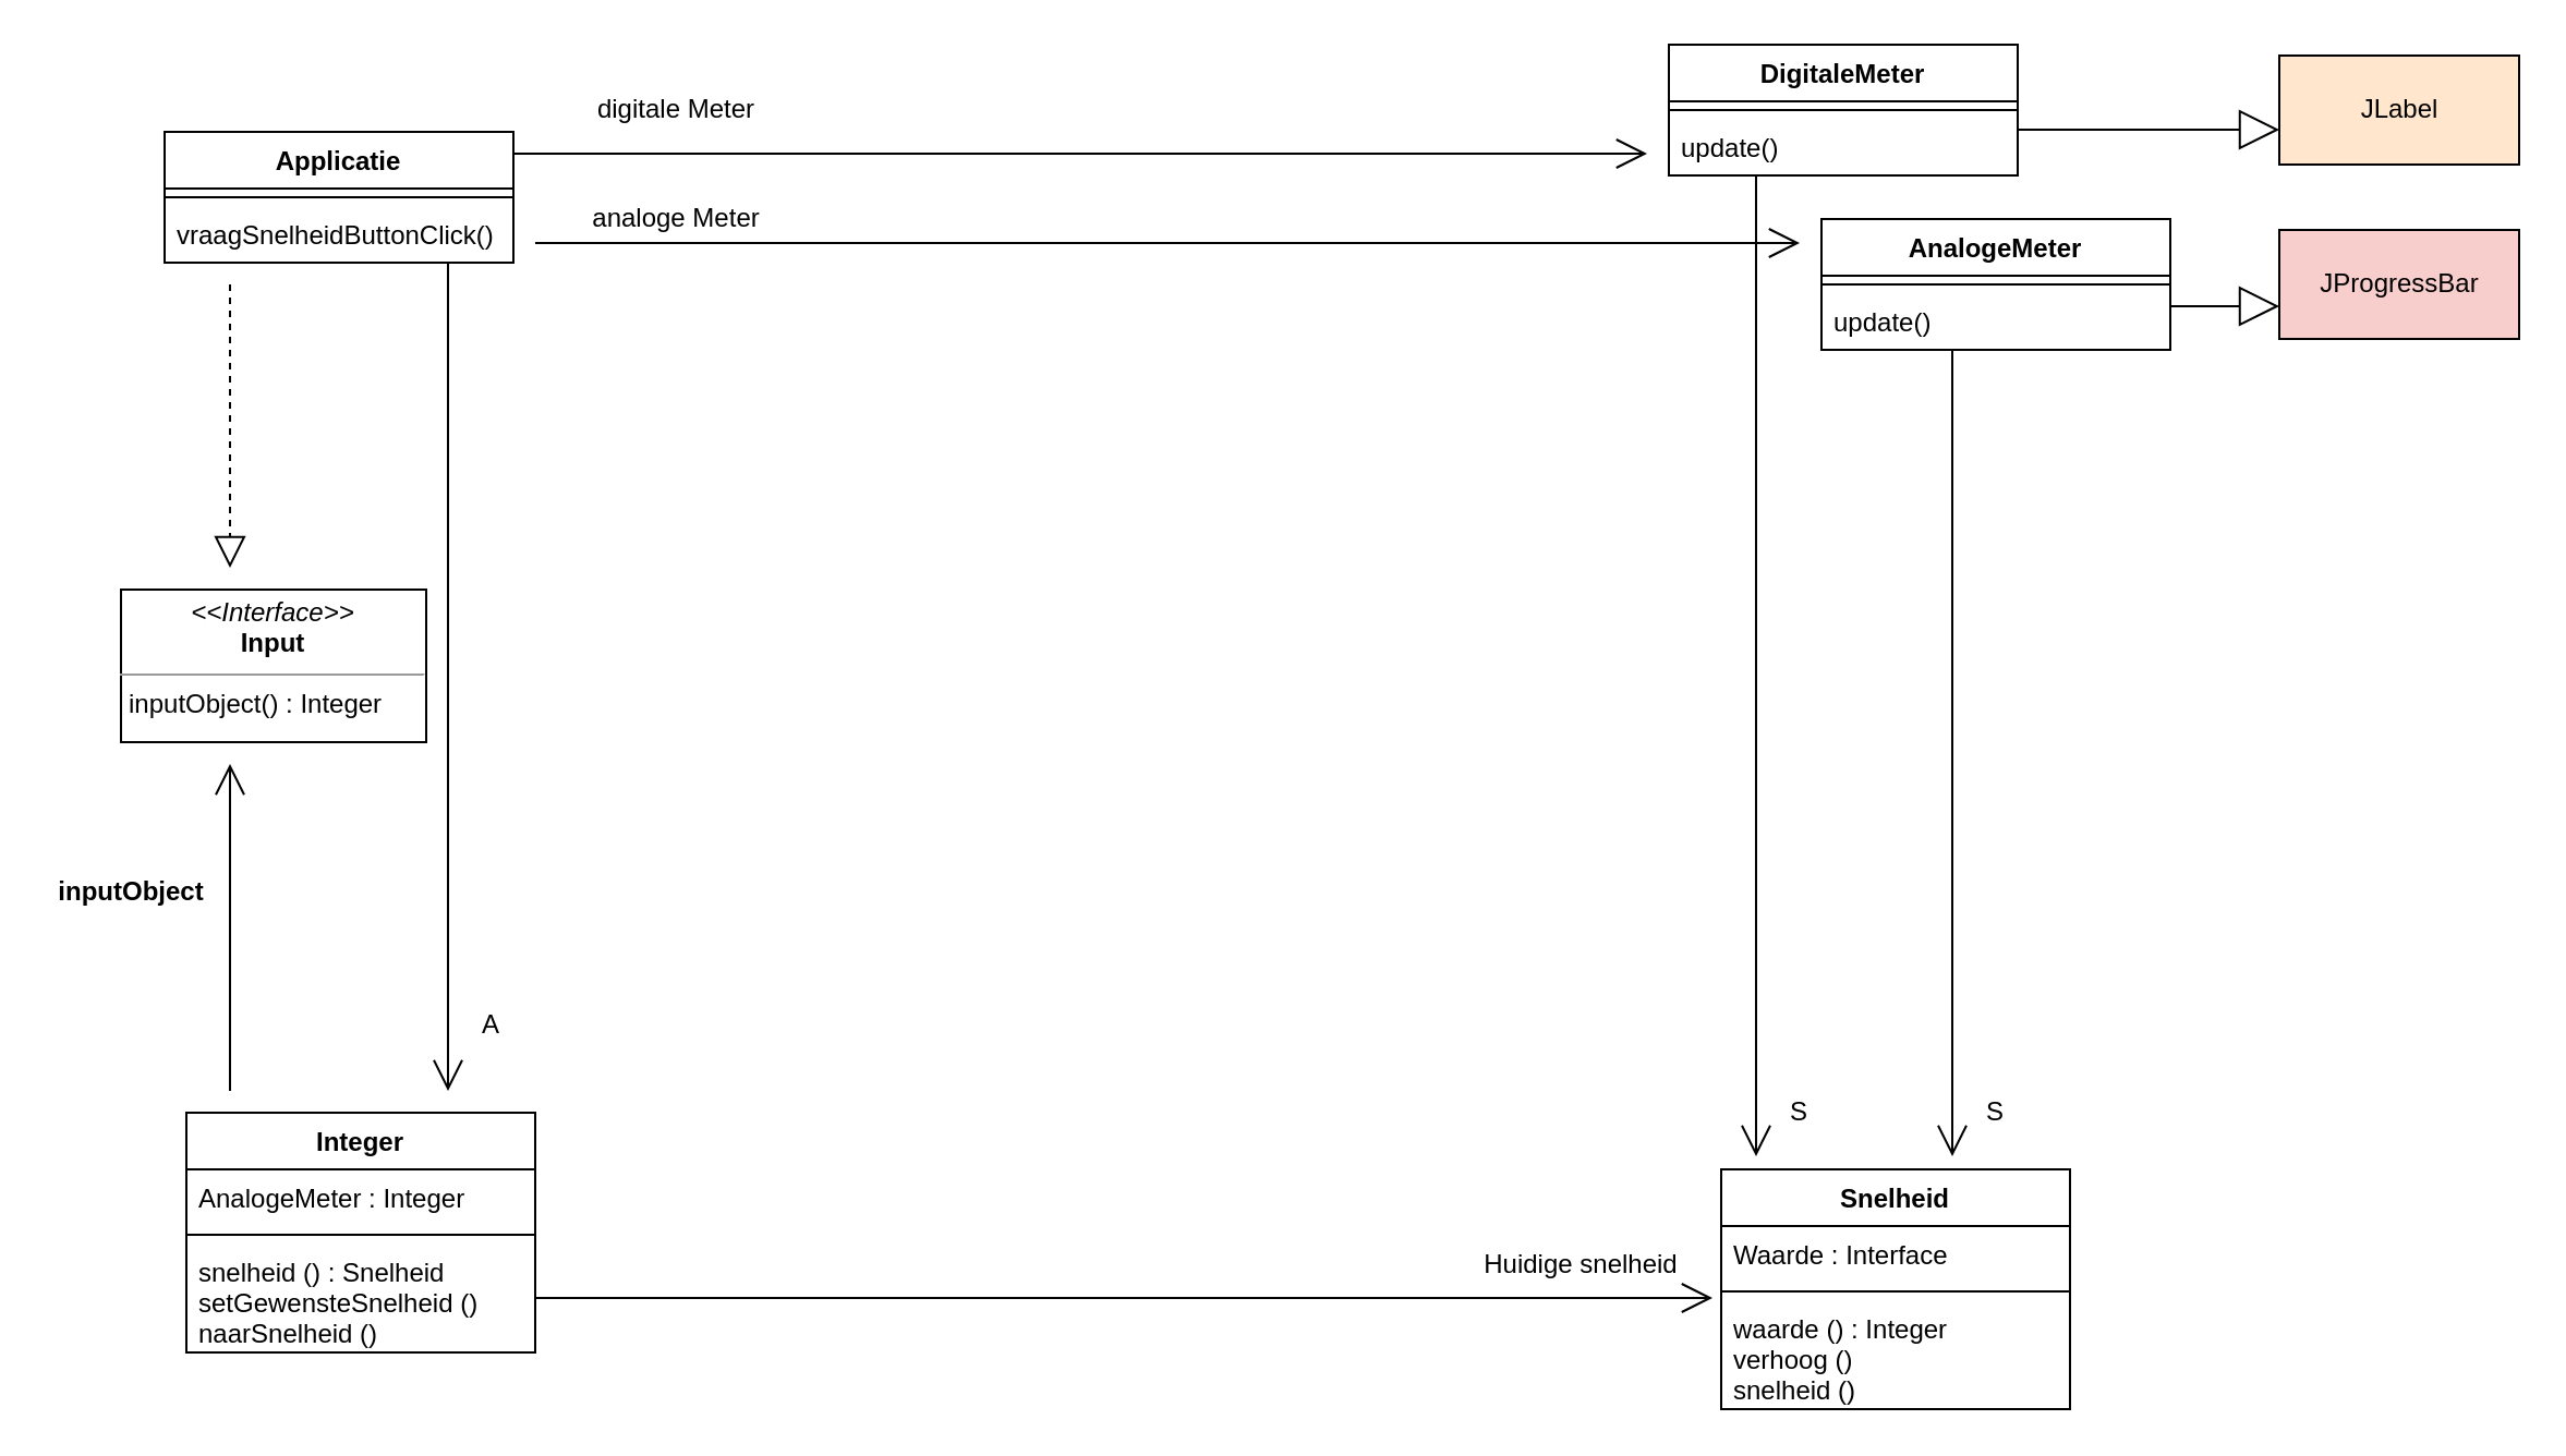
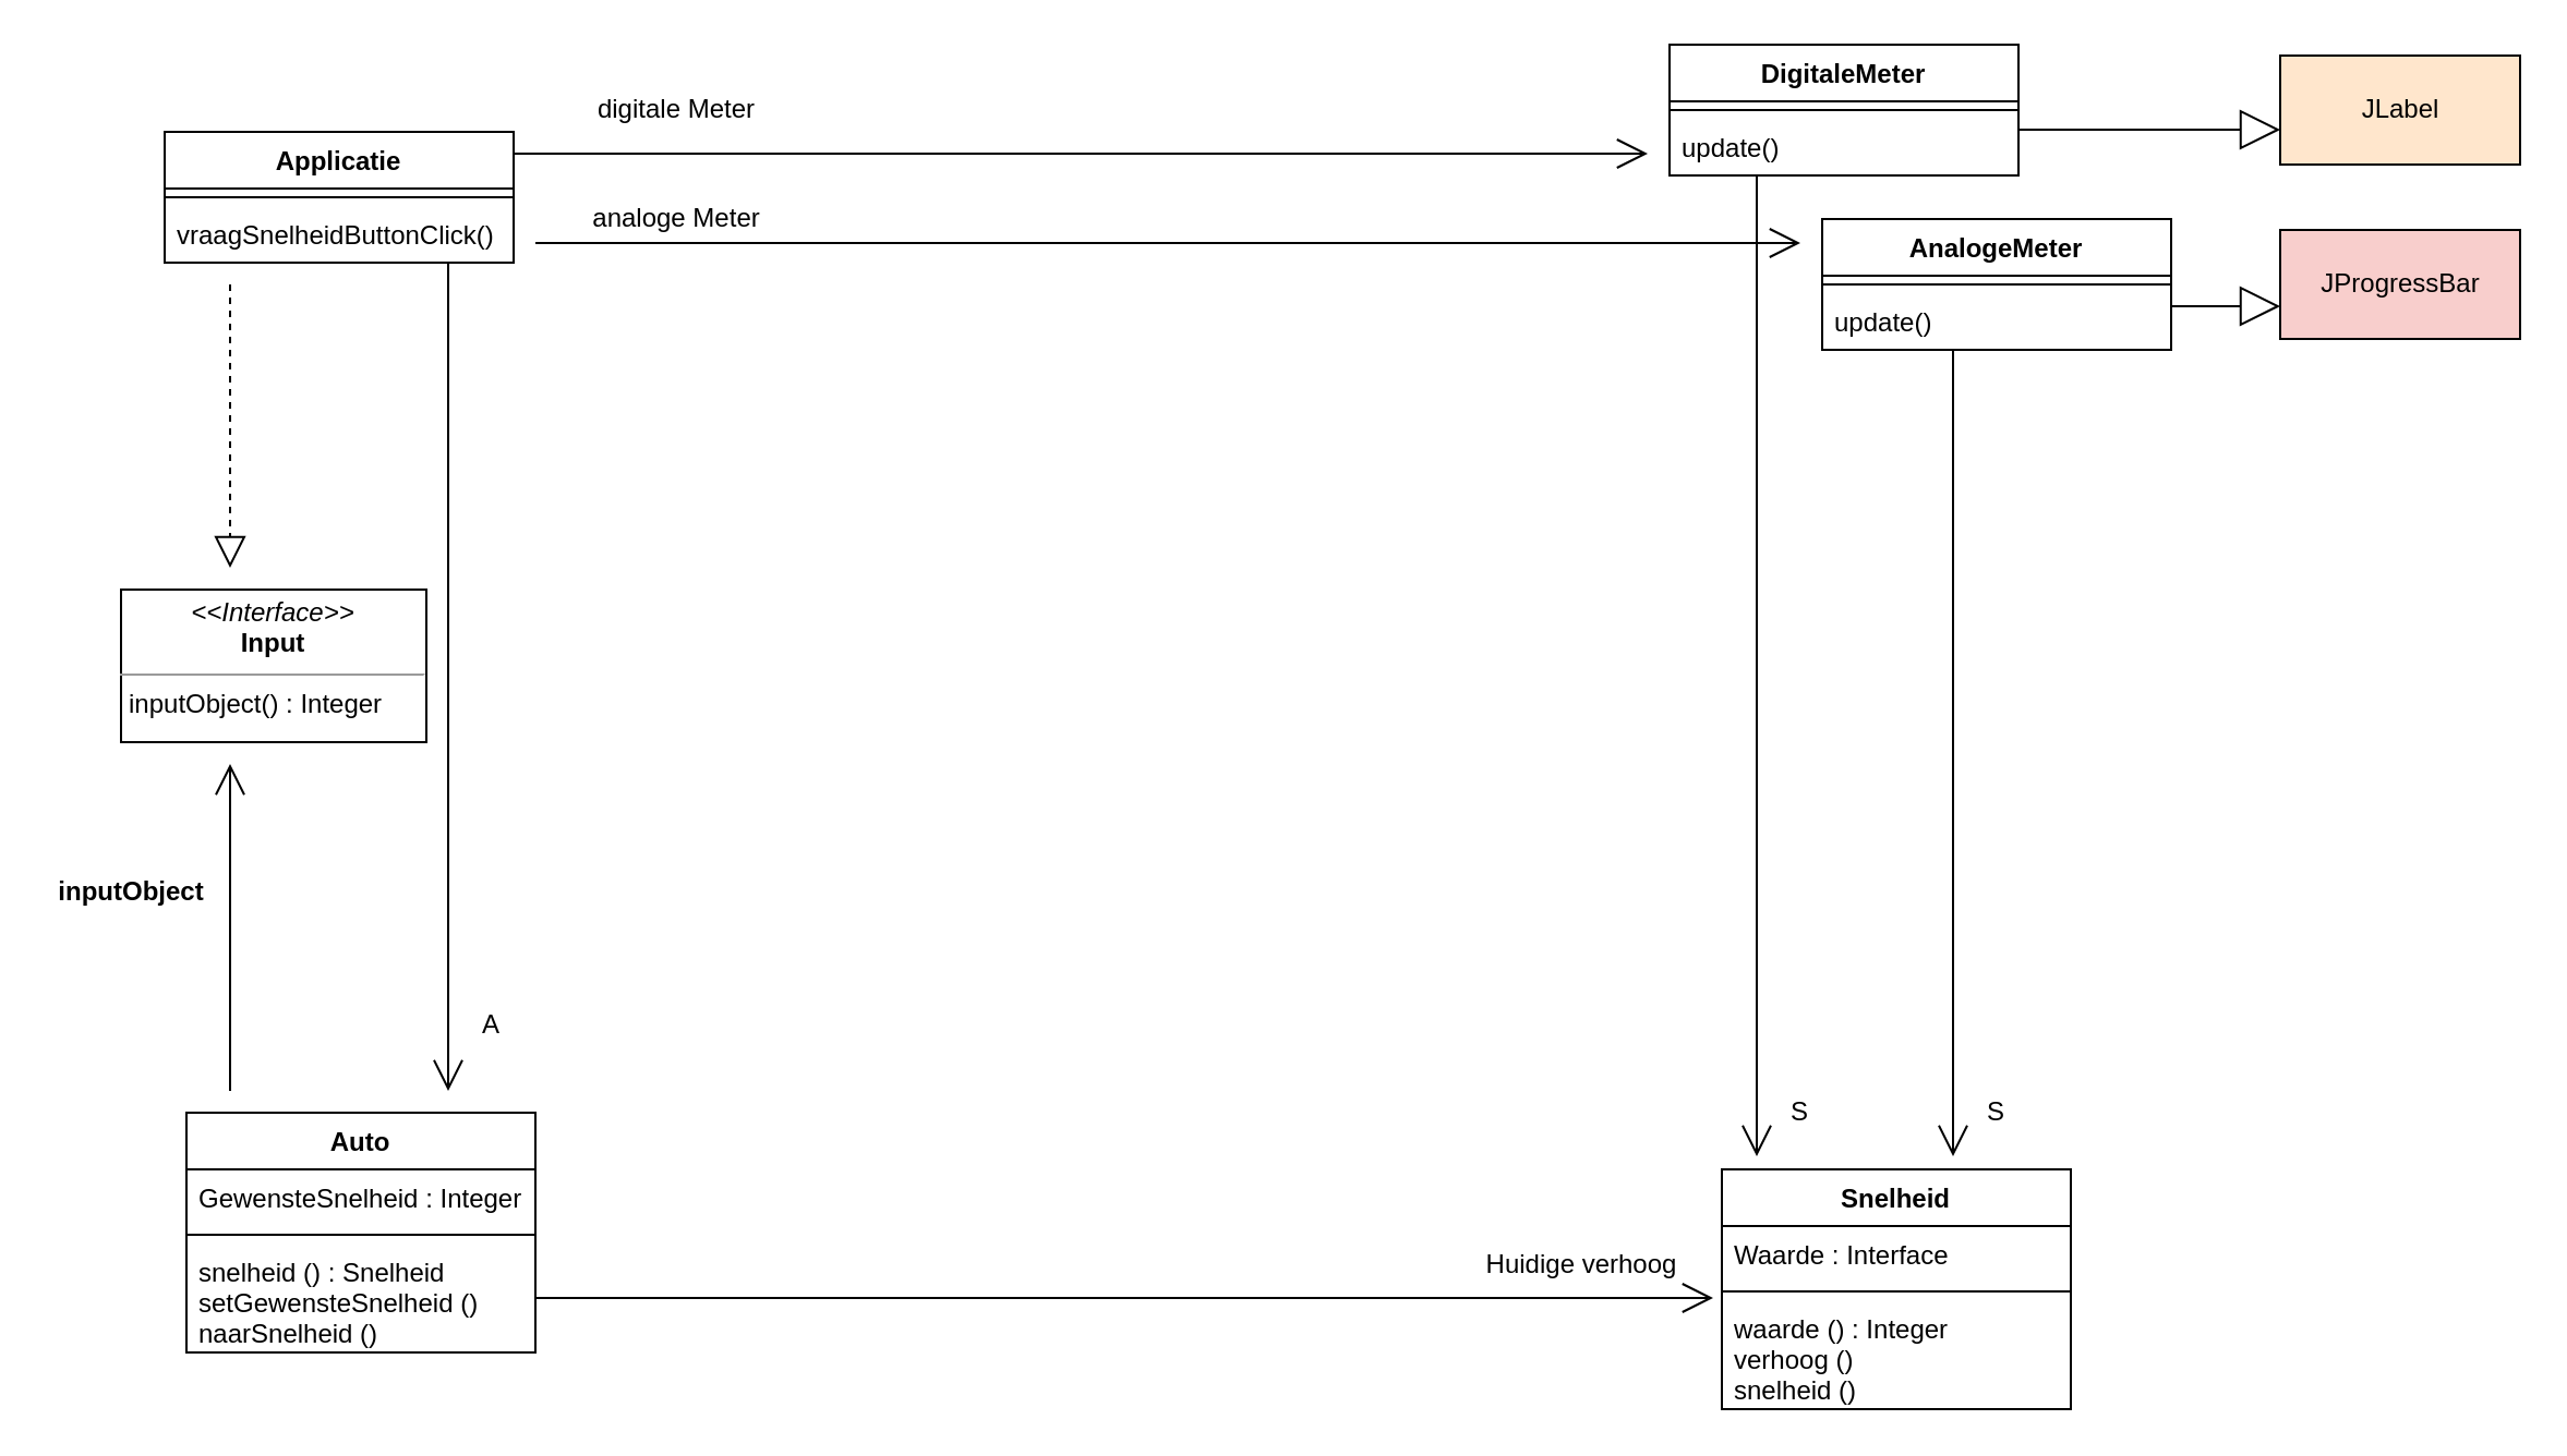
  <mxCell id="0" />
  <mxCell id="1" parent="0" />
  <mxCell id="2" value="Snelheid" style="swimlane;fontStyle=1;align=center;verticalAlign=top;childLayout=stackLayout;horizontal=1;startSize=26;horizontalStack=0;resizeParent=1;resizeParentMax=0;resizeLast=0;collapsible=1;marginBottom=0;" parent="1" vertex="1"><mxGeometry x="789" y="536" width="160" height="110" as="geometry" /></mxCell>
  <mxCell id="3" value="Waarde : Interface" style="text;strokeColor=none;fillColor=none;align=left;verticalAlign=top;spacingLeft=4;spacingRight=4;overflow=hidden;rotatable=0;points=[[0,0.5],[1,0.5]];portConstraint=eastwest;" parent="2" vertex="1"><mxGeometry y="26" width="160" height="26" as="geometry" /></mxCell>
  <mxCell id="4" value="" style="line;strokeWidth=1;fillColor=none;align=left;verticalAlign=middle;spacingTop=-1;spacingLeft=3;spacingRight=3;rotatable=0;labelPosition=right;points=[];portConstraint=eastwest;" parent="2" vertex="1"><mxGeometry y="52" width="160" height="8" as="geometry" /></mxCell>
  <mxCell id="5" value="waarde () : Integer&#10;verhoog ()&#10;snelheid ()" style="text;strokeColor=none;fillColor=none;align=left;verticalAlign=top;spacingLeft=4;spacingRight=4;overflow=hidden;rotatable=0;points=[[0,0.5],[1,0.5]];portConstraint=eastwest;" parent="2" vertex="1"><mxGeometry y="60" width="160" height="50" as="geometry" /></mxCell>
  <mxCell id="6" value="" style="endArrow=open;endFill=1;endSize=12;html=1;exitX=1;exitY=0.5;exitDx=0;exitDy=0;" parent="1" source="33" edge="1"><mxGeometry width="160" relative="1" as="geometry"><mxPoint x="705" y="390" as="sourcePoint" /><mxPoint x="785" y="595" as="targetPoint" /></mxGeometry></mxCell>
  <mxCell id="7" value="" style="endArrow=open;endFill=1;endSize=12;html=1;" parent="1" edge="1"><mxGeometry width="160" relative="1" as="geometry"><mxPoint x="805" y="80" as="sourcePoint" /><mxPoint x="805" y="530" as="targetPoint" /></mxGeometry></mxCell>
  <mxCell id="8" value="" style="endArrow=open;endFill=1;endSize=12;html=1;" parent="1" edge="1"><mxGeometry width="160" relative="1" as="geometry"><mxPoint x="235" y="70" as="sourcePoint" /><mxPoint x="755" y="70" as="targetPoint" /></mxGeometry></mxCell>
  <mxCell id="9" value="" style="endArrow=open;endFill=1;endSize=12;html=1;" parent="1" edge="1"><mxGeometry width="160" relative="1" as="geometry"><mxPoint x="245" y="111" as="sourcePoint" /><mxPoint x="825" y="111" as="targetPoint" /></mxGeometry></mxCell>
  <mxCell id="10" value="AnalogeMeter" style="swimlane;fontStyle=1;align=center;verticalAlign=top;childLayout=stackLayout;horizontal=1;startSize=26;horizontalStack=0;resizeParent=1;resizeParentMax=0;resizeLast=0;collapsible=1;marginBottom=0;" parent="1" vertex="1"><mxGeometry x="835" y="100" width="160" height="60" as="geometry" /></mxCell>
  <mxCell id="11" value="" style="line;strokeWidth=1;fillColor=none;align=left;verticalAlign=middle;spacingTop=-1;spacingLeft=3;spacingRight=3;rotatable=0;labelPosition=right;points=[];portConstraint=eastwest;" parent="10" vertex="1"><mxGeometry y="26" width="160" height="8" as="geometry" /></mxCell>
  <mxCell id="12" value="update()" style="text;strokeColor=none;fillColor=none;align=left;verticalAlign=top;spacingLeft=4;spacingRight=4;overflow=hidden;rotatable=0;points=[[0,0.5],[1,0.5]];portConstraint=eastwest;" parent="10" vertex="1"><mxGeometry y="34" width="160" height="26" as="geometry" /></mxCell>
  <mxCell id="13" value="" style="endArrow=open;endFill=1;endSize=12;html=1;" parent="10" edge="1"><mxGeometry width="160" relative="1" as="geometry"><mxPoint x="60" y="60" as="sourcePoint" /><mxPoint x="60" y="430" as="targetPoint" /></mxGeometry></mxCell>
  <mxCell id="14" value="DigitaleMeter" style="swimlane;fontStyle=1;align=center;verticalAlign=top;childLayout=stackLayout;horizontal=1;startSize=26;horizontalStack=0;resizeParent=1;resizeParentMax=0;resizeLast=0;collapsible=1;marginBottom=0;" parent="1" vertex="1"><mxGeometry x="765" y="20" width="160" height="60" as="geometry" /></mxCell>
  <mxCell id="15" value="" style="line;strokeWidth=1;fillColor=none;align=left;verticalAlign=middle;spacingTop=-1;spacingLeft=3;spacingRight=3;rotatable=0;labelPosition=right;points=[];portConstraint=eastwest;" parent="14" vertex="1"><mxGeometry y="26" width="160" height="8" as="geometry" /></mxCell>
  <mxCell id="16" value="update()" style="text;strokeColor=none;fillColor=none;align=left;verticalAlign=top;spacingLeft=4;spacingRight=4;overflow=hidden;rotatable=0;points=[[0,0.5],[1,0.5]];portConstraint=eastwest;" parent="14" vertex="1"><mxGeometry y="34" width="160" height="26" as="geometry" /></mxCell>
  <mxCell id="17" value="S" style="text;html=1;strokeColor=none;fillColor=none;align=center;verticalAlign=middle;whiteSpace=wrap;rounded=0;" parent="1" vertex="1"><mxGeometry x="805" y="500" width="40" height="20" as="geometry" /></mxCell>
  <mxCell id="18" value="S" style="text;html=1;strokeColor=none;fillColor=none;align=center;verticalAlign=middle;whiteSpace=wrap;rounded=0;" parent="1" vertex="1"><mxGeometry x="895" y="500" width="40" height="20" as="geometry" /></mxCell>
- <mxCell id="19" value="Huidige snelheid" style="text;html=1;strokeColor=none;fillColor=none;align=center;verticalAlign=middle;whiteSpace=wrap;rounded=0;" parent="1" vertex="1"><mxGeometry x="675" y="570" width="100" height="20" as="geometry" /></mxCell>
+ <mxCell id="19" value="Huidige verhoog" style="text;html=1;strokeColor=none;fillColor=none;align=center;verticalAlign=middle;whiteSpace=wrap;rounded=0;" parent="1" vertex="1"><mxGeometry x="675" y="570" width="100" height="20" as="geometry" /></mxCell>
  <mxCell id="20" value="digitale Meter" style="text;html=1;strokeColor=none;fillColor=none;align=center;verticalAlign=middle;whiteSpace=wrap;rounded=0;" parent="1" vertex="1"><mxGeometry x="265" y="40" width="90" height="20" as="geometry" /></mxCell>
  <mxCell id="21" value="analoge Meter" style="text;html=1;strokeColor=none;fillColor=none;align=center;verticalAlign=middle;whiteSpace=wrap;rounded=0;" parent="1" vertex="1"><mxGeometry x="265" y="90" width="90" height="20" as="geometry" /></mxCell>
  <mxCell id="22" value="JLabel" style="html=1;fillColor=#ffe6cc;" parent="1" vertex="1"><mxGeometry x="1045" y="25" width="110" height="50" as="geometry" /></mxCell>
  <mxCell id="23" value="JProgressBar" style="html=1;fillColor=#f8cecc;" parent="1" vertex="1"><mxGeometry x="1045" y="105" width="110" height="50" as="geometry" /></mxCell>
  <mxCell id="24" value="" style="endArrow=block;endSize=16;endFill=0;html=1;" parent="1" edge="1"><mxGeometry width="160" relative="1" as="geometry"><mxPoint x="995" y="140" as="sourcePoint" /><mxPoint x="1045" y="140" as="targetPoint" /></mxGeometry></mxCell>
  <mxCell id="25" value="" style="endArrow=block;endSize=16;endFill=0;html=1;" parent="1" edge="1"><mxGeometry width="160" relative="1" as="geometry"><mxPoint x="925" y="59" as="sourcePoint" /><mxPoint x="1045" y="59" as="targetPoint" /></mxGeometry></mxCell>
  <mxCell id="26" value="&lt;p style=&quot;margin: 0px ; margin-top: 4px ; text-align: center&quot;&gt;&lt;i&gt;&amp;lt;&amp;lt;Interface&amp;gt;&amp;gt;&lt;/i&gt;&lt;br&gt;&lt;b&gt;Input&lt;/b&gt;&lt;/p&gt;&lt;hr size=&quot;1&quot;&gt;&lt;p style=&quot;margin: 0px ; margin-left: 4px&quot;&gt;&lt;span&gt;inputObject() : Integer&lt;/span&gt;&lt;br&gt;&lt;/p&gt;" style="verticalAlign=top;align=left;overflow=fill;fontSize=12;fontFamily=Helvetica;html=1;" vertex="1" parent="1"><mxGeometry x="55" y="270" width="140" height="70" as="geometry" /></mxCell>
  <mxCell id="27" value="Applicatie" style="swimlane;fontStyle=1;align=center;verticalAlign=top;childLayout=stackLayout;horizontal=1;startSize=26;horizontalStack=0;resizeParent=1;resizeParentMax=0;resizeLast=0;collapsible=1;marginBottom=0;" parent="1" vertex="1"><mxGeometry x="75" y="60" width="160" height="60" as="geometry" /></mxCell>
  <mxCell id="28" value="" style="line;strokeWidth=1;fillColor=none;align=left;verticalAlign=middle;spacingTop=-1;spacingLeft=3;spacingRight=3;rotatable=0;labelPosition=right;points=[];portConstraint=eastwest;" parent="27" vertex="1"><mxGeometry y="26" width="160" height="8" as="geometry" /></mxCell>
  <mxCell id="29" value="vraagSnelheidButtonClick()" style="text;strokeColor=none;fillColor=none;align=left;verticalAlign=top;spacingLeft=4;spacingRight=4;overflow=hidden;rotatable=0;points=[[0,0.5],[1,0.5]];portConstraint=eastwest;" parent="27" vertex="1"><mxGeometry y="34" width="160" height="26" as="geometry" /></mxCell>
- <mxCell id="30" value="Integer" style="swimlane;fontStyle=1;align=center;verticalAlign=top;childLayout=stackLayout;horizontal=1;startSize=26;horizontalStack=0;resizeParent=1;resizeParentMax=0;resizeLast=0;collapsible=1;marginBottom=0;" parent="1" vertex="1"><mxGeometry x="85" y="510" width="160" height="110" as="geometry" /></mxCell>
- <mxCell id="31" value="AnalogeMeter : Integer" style="text;strokeColor=none;fillColor=none;align=left;verticalAlign=top;spacingLeft=4;spacingRight=4;overflow=hidden;rotatable=0;points=[[0,0.5],[1,0.5]];portConstraint=eastwest;" parent="30" vertex="1"><mxGeometry y="26" width="160" height="26" as="geometry" /></mxCell>
+ <mxCell id="30" value="Auto" style="swimlane;fontStyle=1;align=center;verticalAlign=top;childLayout=stackLayout;horizontal=1;startSize=26;horizontalStack=0;resizeParent=1;resizeParentMax=0;resizeLast=0;collapsible=1;marginBottom=0;" parent="1" vertex="1"><mxGeometry x="85" y="510" width="160" height="110" as="geometry" /></mxCell>
+ <mxCell id="31" value="GewensteSnelheid : Integer" style="text;strokeColor=none;fillColor=none;align=left;verticalAlign=top;spacingLeft=4;spacingRight=4;overflow=hidden;rotatable=0;points=[[0,0.5],[1,0.5]];portConstraint=eastwest;" parent="30" vertex="1"><mxGeometry y="26" width="160" height="26" as="geometry" /></mxCell>
  <mxCell id="32" value="" style="line;strokeWidth=1;fillColor=none;align=left;verticalAlign=middle;spacingTop=-1;spacingLeft=3;spacingRight=3;rotatable=0;labelPosition=right;points=[];portConstraint=eastwest;" parent="30" vertex="1"><mxGeometry y="52" width="160" height="8" as="geometry" /></mxCell>
  <mxCell id="33" value="snelheid () : Snelheid&#10;setGewensteSnelheid ()&#10;naarSnelheid ()" style="text;strokeColor=none;fillColor=none;align=left;verticalAlign=top;spacingLeft=4;spacingRight=4;overflow=hidden;rotatable=0;points=[[0,0.5],[1,0.5]];portConstraint=eastwest;" parent="30" vertex="1"><mxGeometry y="60" width="160" height="50" as="geometry" /></mxCell>
  <mxCell id="34" value="" style="endArrow=open;endFill=1;endSize=12;html=1;" parent="1" edge="1"><mxGeometry width="160" relative="1" as="geometry"><mxPoint x="205" y="120" as="sourcePoint" /><mxPoint x="205" y="500" as="targetPoint" /></mxGeometry></mxCell>
  <mxCell id="35" value="A&lt;span style=&quot;color: rgba(0 , 0 , 0 , 0) ; font-family: monospace ; font-size: 0px&quot;&gt;%3CmxGraphModel%3E%3Croot%3E%3CmxCell%20id%3D%220%22%2F%3E%3CmxCell%20id%3D%221%22%20parent%3D%220%22%2F%3E%3CmxCell%20id%3D%222%22%20value%3D%22S%22%20style%3D%22text%3Bhtml%3D1%3BstrokeColor%3Dnone%3BfillColor%3Dnone%3Balign%3Dcenter%3BverticalAlign%3Dmiddle%3BwhiteSpace%3Dwrap%3Brounded%3D0%3B%22%20vertex%3D%221%22%20parent%3D%221%22%3E%3CmxGeometry%20x%3D%22430%22%20y%3D%22530%22%20width%3D%2240%22%20height%3D%2220%22%20as%3D%22geometry%22%2F%3E%3C%2FmxCell%3E%3C%2Froot%3E%3C%2FmxGraphModel%3E&lt;/span&gt;" style="text;html=1;strokeColor=none;fillColor=none;align=center;verticalAlign=middle;whiteSpace=wrap;rounded=0;" parent="1" vertex="1"><mxGeometry x="205" y="460" width="40" height="20" as="geometry" /></mxCell>
  <mxCell id="36" value="" style="endArrow=block;dashed=1;endFill=0;endSize=12;html=1;" edge="1" parent="1"><mxGeometry width="160" relative="1" as="geometry"><mxPoint x="105" y="130" as="sourcePoint" /><mxPoint x="105" y="260" as="targetPoint" /></mxGeometry></mxCell>
  <mxCell id="37" value="" style="endArrow=open;endFill=1;endSize=12;html=1;" edge="1" parent="1"><mxGeometry width="160" relative="1" as="geometry"><mxPoint x="105" y="500" as="sourcePoint" /><mxPoint x="105" y="350" as="targetPoint" /></mxGeometry></mxCell>
  <mxCell id="38" value="inputObject" style="text;align=center;fontStyle=1;verticalAlign=middle;spacingLeft=3;spacingRight=3;strokeColor=none;rotatable=0;points=[[0,0.5],[1,0.5]];portConstraint=eastwest;" vertex="1" parent="1"><mxGeometry x="20" y="395" width="80" height="26" as="geometry" /></mxCell>
